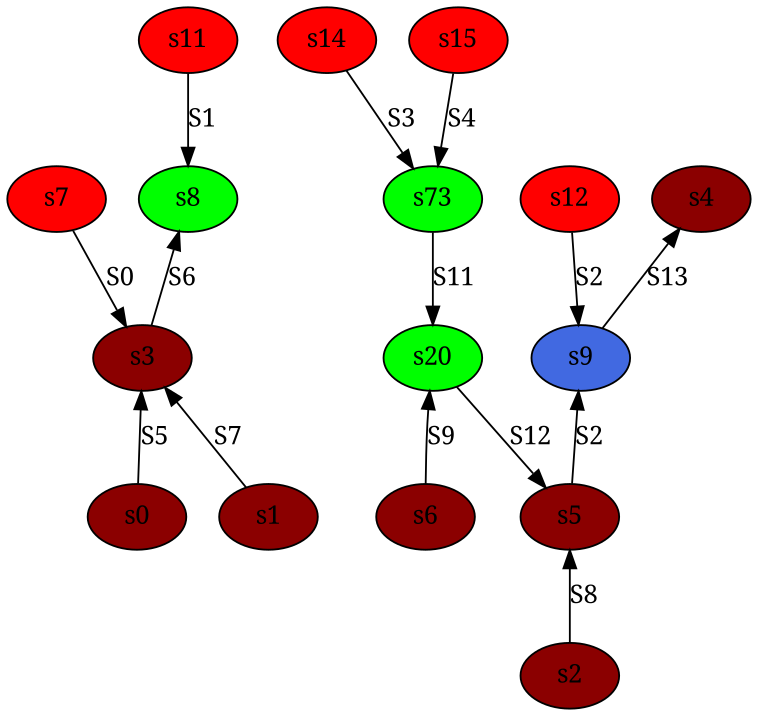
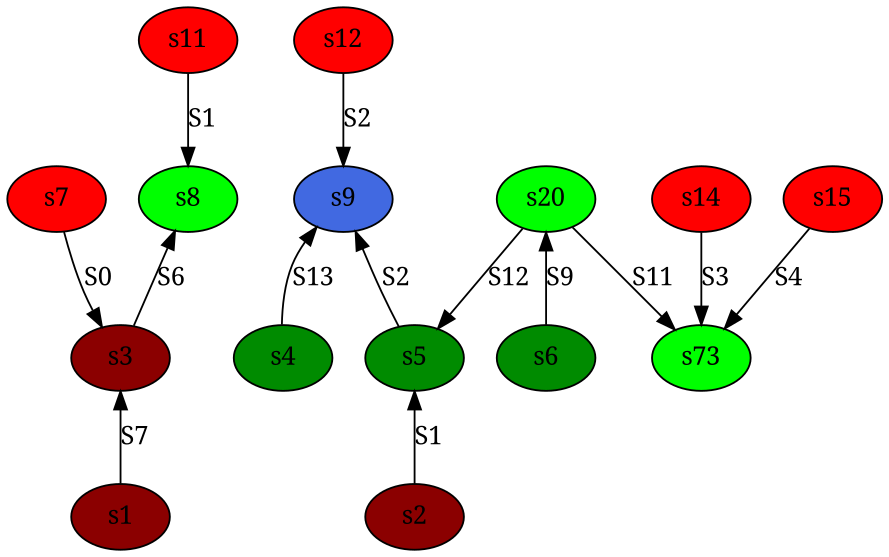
  digraph {
    fontname="Noto Serif"
    node [fillcolor=red4 fontname="Noto Serif" style=filled]
    edge [fontname="Noto Serif"]
    s3
    s7 [fillcolor=red]
-   s0
    s1
    s8 [fillcolor=green]
    s11 [fillcolor=red]
    s9 [fillcolor=royalblue]
    s12 [fillcolor=red]
-   s4
-   s5
+   s4 [fillcolor=green4]
+   s5 [fillcolor=green4]
    n11 [fillcolor=green label=s73]
    s14 [fillcolor=red]
    n13 [fillcolor=green label=s20]
    s15 [fillcolor=red]
    s2
-   s6
-   s3 -> s0 [dir=back label=S5]
+   s6 [fillcolor=green4]
    s3 -> s1 [dir=back label=S7]
    s7 -> s3 [label=S0]
    s8 -> s3 [dir=back label=S6]
    s11 -> s8 [label=S1]
-   s4 -> s9 [dir=back label=S13]
+   s9 -> s4 [dir=back label=S13]
    s9 -> s5 [dir=back label=S2]
    s12 -> s9 [label=S2]
-   s5 -> s2 [dir=back label=S8]
-   n11 -> n13 [label=S11]
+   s5 -> s2 [dir=back label=S1]
+   n13 -> n11 [label=S11]
    s14 -> n11 [label=S3]
    n13 -> s5 [label=S12]
    n13 -> s6 [dir=back label=S9]
    s15 -> n11 [label=S4]
  }
